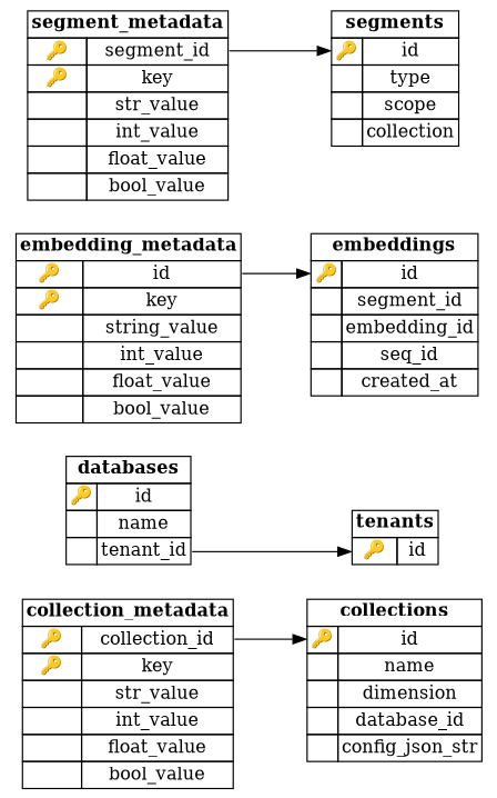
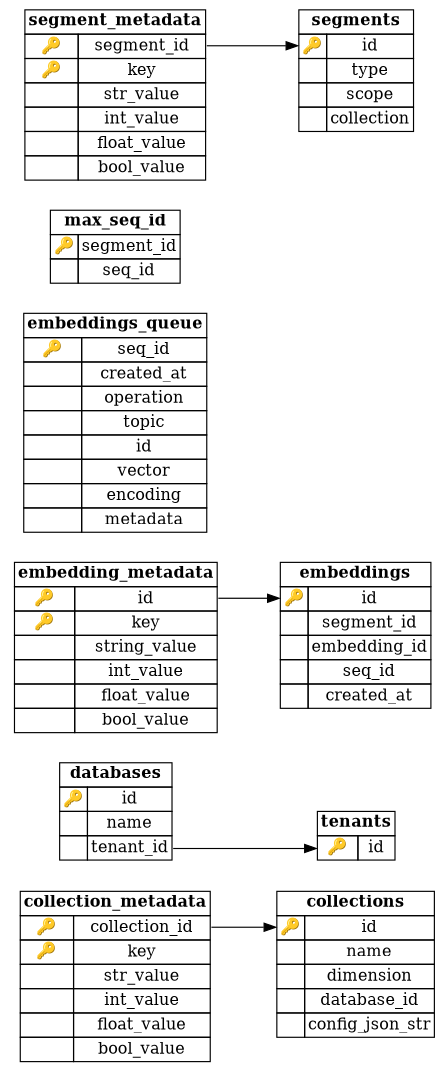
  digraph {
    rankdir=LR
    node [shape=none]
    edge [headport="id_to:w"]
    n1 [label=<             <TABLE BORDER="0" CELLSPACING="0" CELLBORDER="1">                 <TR>                     <TD COLSPAN="2"><B>collection_metadata</B></TD>                 </TR>                              <TR>                     <TD PORT="collection_id_to">🔑</TD>                     <TD PORT="collection_id_from">collection_id</TD>                 </TR>                               <TR>                     <TD PORT="key_to">🔑</TD>                     <TD PORT="key_from">key</TD>                 </TR>                               <TR>                     <TD PORT="str_value_to">&nbsp;</TD>                     <TD PORT="str_value_from">str_value</TD>                 </TR>                               <TR>                     <TD PORT="int_value_to">&nbsp;</TD>                     <TD PORT="int_value_from">int_value</TD>                 </TR>                               <TR>                     <TD PORT="float_value_to">&nbsp;</TD>                     <TD PORT="float_value_from">float_value</TD>                 </TR>                               <TR>                     <TD PORT="bool_value_to">&nbsp;</TD>                     <TD PORT="bool_value_from">bool_value</TD>                 </TR>                          </TABLE>         >]
    n2 [label=<             <TABLE BORDER="0" CELLSPACING="0" CELLBORDER="1">                 <TR>                     <TD COLSPAN="2"><B>collections</B></TD>                 </TR>                              <TR>                     <TD PORT="id_to">🔑</TD>                     <TD PORT="id_from">id</TD>                 </TR>                               <TR>                     <TD PORT="name_to">&nbsp;</TD>                     <TD PORT="name_from">name</TD>                 </TR>                               <TR>                     <TD PORT="dimension_to">&nbsp;</TD>                     <TD PORT="dimension_from">dimension</TD>                 </TR>                               <TR>                     <TD PORT="database_id_to">&nbsp;</TD>                     <TD PORT="database_id_from">database_id</TD>                 </TR>                               <TR>                     <TD PORT="config_json_str_to">&nbsp;</TD>                     <TD PORT="config_json_str_from">config_json_str</TD>                 </TR>                          </TABLE>         >]
    n3 [label=<             <TABLE BORDER="0" CELLSPACING="0" CELLBORDER="1">                 <TR>                     <TD COLSPAN="2"><B>databases</B></TD>                 </TR>                              <TR>                     <TD PORT="id_to">🔑</TD>                     <TD PORT="id_from">id</TD>                 </TR>                               <TR>                     <TD PORT="name_to">&nbsp;</TD>                     <TD PORT="name_from">name</TD>                 </TR>                               <TR>                     <TD PORT="tenant_id_to">&nbsp;</TD>                     <TD PORT="tenant_id_from">tenant_id</TD>                 </TR>                          </TABLE>         >]
    n4 [label=<             <TABLE BORDER="0" CELLSPACING="0" CELLBORDER="1">                 <TR>                     <TD COLSPAN="2"><B>tenants</B></TD>                 </TR>                              <TR>                     <TD PORT="id_to">🔑</TD>                     <TD PORT="id_from">id</TD>                 </TR>                          </TABLE>         >]
    n5 [label=<             <TABLE BORDER="0" CELLSPACING="0" CELLBORDER="1">                 <TR>                     <TD COLSPAN="2"><B>embedding_metadata</B></TD>                 </TR>                              <TR>                     <TD PORT="id_to">🔑</TD>                     <TD PORT="id_from">id</TD>                 </TR>                               <TR>                     <TD PORT="key_to">🔑</TD>                     <TD PORT="key_from">key</TD>                 </TR>                               <TR>                     <TD PORT="string_value_to">&nbsp;</TD>                     <TD PORT="string_value_from">string_value</TD>                 </TR>                               <TR>                     <TD PORT="int_value_to">&nbsp;</TD>                     <TD PORT="int_value_from">int_value</TD>                 </TR>                               <TR>                     <TD PORT="float_value_to">&nbsp;</TD>                     <TD PORT="float_value_from">float_value</TD>                 </TR>                               <TR>                     <TD PORT="bool_value_to">&nbsp;</TD>                     <TD PORT="bool_value_from">bool_value</TD>                 </TR>                          </TABLE>         >]
    n6 [label=<             <TABLE BORDER="0" CELLSPACING="0" CELLBORDER="1">                 <TR>                     <TD COLSPAN="2"><B>embeddings</B></TD>                 </TR>                              <TR>                     <TD PORT="id_to">🔑</TD>                     <TD PORT="id_from">id</TD>                 </TR>                               <TR>                     <TD PORT="segment_id_to">&nbsp;</TD>                     <TD PORT="segment_id_from">segment_id</TD>                 </TR>                               <TR>                     <TD PORT="embedding_id_to">&nbsp;</TD>                     <TD PORT="embedding_id_from">embedding_id</TD>                 </TR>                               <TR>                     <TD PORT="seq_id_to">&nbsp;</TD>                     <TD PORT="seq_id_from">seq_id</TD>                 </TR>                               <TR>                     <TD PORT="created_at_to">&nbsp;</TD>                     <TD PORT="created_at_from">created_at</TD>                 </TR>                          </TABLE>         >]
+   n7 [label=<             <TABLE BORDER="0" CELLSPACING="0" CELLBORDER="1">                 <TR>                     <TD COLSPAN="2"><B>embeddings_queue</B></TD>                 </TR>                              <TR>                     <TD PORT="seq_id_to">🔑</TD>                     <TD PORT="seq_id_from">seq_id</TD>                 </TR>                               <TR>                     <TD PORT="created_at_to">&nbsp;</TD>                     <TD PORT="created_at_from">created_at</TD>                 </TR>                               <TR>                     <TD PORT="operation_to">&nbsp;</TD>                     <TD PORT="operation_from">operation</TD>                 </TR>                               <TR>                     <TD PORT="topic_to">&nbsp;</TD>                     <TD PORT="topic_from">topic</TD>                 </TR>                               <TR>                     <TD PORT="id_to">&nbsp;</TD>                     <TD PORT="id_from">id</TD>                 </TR>                               <TR>                     <TD PORT="vector_to">&nbsp;</TD>                     <TD PORT="vector_from">vector</TD>                 </TR>                               <TR>                     <TD PORT="encoding_to">&nbsp;</TD>                     <TD PORT="encoding_from">encoding</TD>                 </TR>                               <TR>                     <TD PORT="metadata_to">&nbsp;</TD>                     <TD PORT="metadata_from">metadata</TD>                 </TR>                          </TABLE>         >]
+   n8 [label=<             <TABLE BORDER="0" CELLSPACING="0" CELLBORDER="1">                 <TR>                     <TD COLSPAN="2"><B>max_seq_id</B></TD>                 </TR>                              <TR>                     <TD PORT="segment_id_to">🔑</TD>                     <TD PORT="segment_id_from">segment_id</TD>                 </TR>                               <TR>                     <TD PORT="seq_id_to">&nbsp;</TD>                     <TD PORT="seq_id_from">seq_id</TD>                 </TR>                          </TABLE>         >]
    n9 [label=<             <TABLE BORDER="0" CELLSPACING="0" CELLBORDER="1">                 <TR>                     <TD COLSPAN="2"><B>segment_metadata</B></TD>                 </TR>                              <TR>                     <TD PORT="segment_id_to">🔑</TD>                     <TD PORT="segment_id_from">segment_id</TD>                 </TR>                               <TR>                     <TD PORT="key_to">🔑</TD>                     <TD PORT="key_from">key</TD>                 </TR>                               <TR>                     <TD PORT="str_value_to">&nbsp;</TD>                     <TD PORT="str_value_from">str_value</TD>                 </TR>                               <TR>                     <TD PORT="int_value_to">&nbsp;</TD>                     <TD PORT="int_value_from">int_value</TD>                 </TR>                               <TR>                     <TD PORT="float_value_to">&nbsp;</TD>                     <TD PORT="float_value_from">float_value</TD>                 </TR>                               <TR>                     <TD PORT="bool_value_to">&nbsp;</TD>                     <TD PORT="bool_value_from">bool_value</TD>                 </TR>                          </TABLE>         >]
    n10 [label=<             <TABLE BORDER="0" CELLSPACING="0" CELLBORDER="1">                 <TR>                     <TD COLSPAN="2"><B>segments</B></TD>                 </TR>                              <TR>                     <TD PORT="id_to">🔑</TD>                     <TD PORT="id_from">id</TD>                 </TR>                               <TR>                     <TD PORT="type_to">&nbsp;</TD>                     <TD PORT="type_from">type</TD>                 </TR>                               <TR>                     <TD PORT="scope_to">&nbsp;</TD>                     <TD PORT="scope_from">scope</TD>                 </TR>                               <TR>                     <TD PORT="collection_to">&nbsp;</TD>                     <TD PORT="collection_from">collection</TD>                 </TR>                          </TABLE>         >]
    n1 -> n2 [tailport="collection_id_from:e"]
    n3 -> n4 [tailport="tenant_id_from:e"]
    n5 -> n6 [tailport="id_from:e"]
    n9 -> n10 [tailport="segment_id_from:e"]
  }
